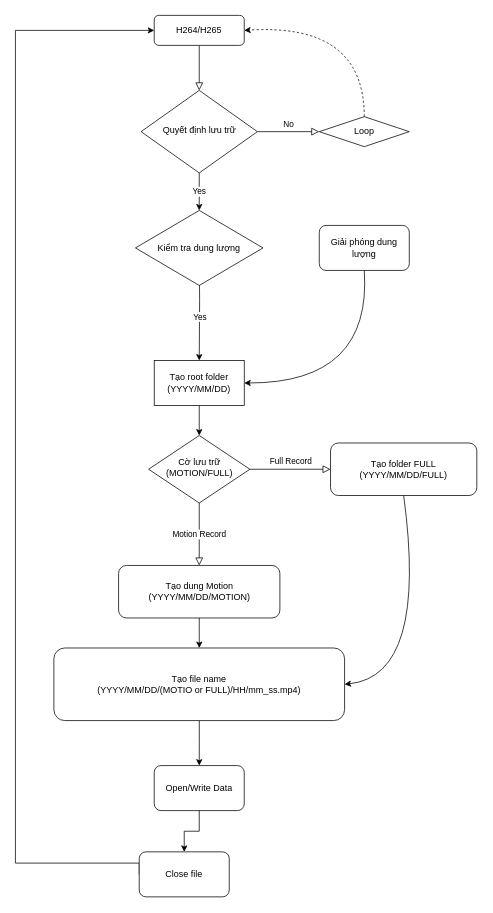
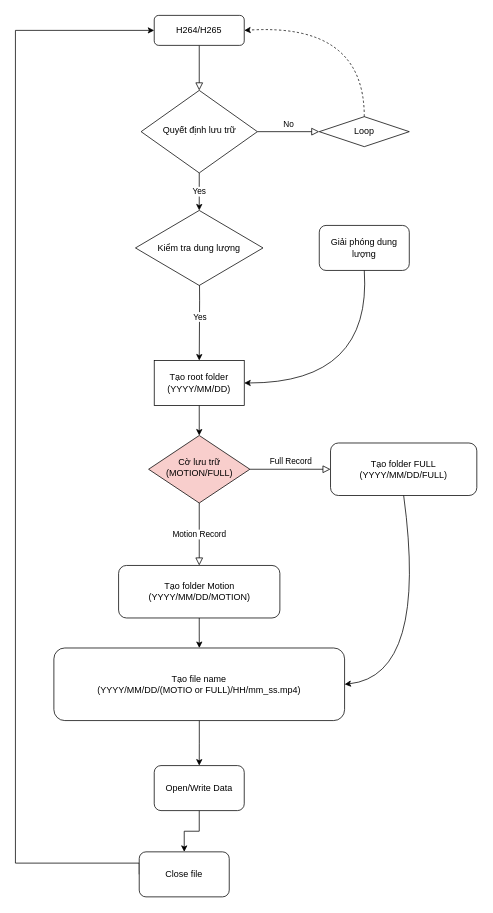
  <mxCell id="0" />
  <mxCell id="1" parent="0" />
  <mxCell id="2" value="" style="rounded=0;html=1;jettySize=auto;orthogonalLoop=1;fontSize=11;endArrow=block;endFill=0;endSize=8;strokeWidth=1;shadow=0;labelBackgroundColor=none;edgeStyle=orthogonalEdgeStyle;" parent="1" source="3" target="7" edge="1"><mxGeometry relative="1" as="geometry" /></mxCell>
  <mxCell id="3" value="H264/H265" style="rounded=1;whiteSpace=wrap;html=1;fontSize=12;glass=0;strokeWidth=1;shadow=0;" parent="1" vertex="1"><mxGeometry x="205" y="20" width="120" height="40" as="geometry" /></mxCell>
  <mxCell id="4" value="No" style="edgeStyle=orthogonalEdgeStyle;rounded=0;html=1;jettySize=auto;orthogonalLoop=1;fontSize=11;endArrow=block;endFill=0;endSize=8;strokeWidth=1;shadow=0;labelBackgroundColor=none;" parent="1" source="7" target="8" edge="1"><mxGeometry y="10" relative="1" as="geometry"><mxPoint as="offset" /></mxGeometry></mxCell>
  <mxCell id="5" value="" style="edgeStyle=orthogonalEdgeStyle;rounded=0;orthogonalLoop=1;jettySize=auto;html=1;" edge="1" parent="1" source="7" target="21"><mxGeometry relative="1" as="geometry" /></mxCell>
  <mxCell id="6" value="Yes&lt;br&gt;" style="edgeLabel;html=1;align=center;verticalAlign=middle;resizable=0;points=[];" vertex="1" connectable="0" parent="5"><mxGeometry x="-0.025" y="-1" relative="1" as="geometry"><mxPoint as="offset" /></mxGeometry></mxCell>
  <mxCell id="7" value="Quyết định lưu trữ" style="rhombus;whiteSpace=wrap;html=1;shadow=0;fontFamily=Helvetica;fontSize=12;align=center;strokeWidth=1;spacing=6;spacingTop=-4;" parent="1" vertex="1"><mxGeometry x="187.5" y="120" width="155" height="110" as="geometry" /></mxCell>
  <mxCell id="8" value="Loop" style="rhombus;whiteSpace=wrap;html=1;fontSize=12;glass=0;strokeWidth=1;shadow=0;" parent="1" vertex="1"><mxGeometry x="425" y="155" width="120" height="40" as="geometry" /></mxCell>
  <mxCell id="9" value="" style="endArrow=classic;html=1;curved=1;entryX=1;entryY=0.5;entryDx=0;entryDy=0;exitX=0.5;exitY=0;exitDx=0;exitDy=0;dashed=1;" edge="1" parent="1" source="8" target="3"><mxGeometry width="50" height="50" relative="1" as="geometry"><mxPoint x="415" y="130" as="sourcePoint" /><mxPoint x="415" y="60" as="targetPoint" /><Array as="points"><mxPoint x="485" y="30" /></Array></mxGeometry></mxCell>
  <mxCell id="10" value="&lt;div style=&quot;text-align: right;&quot;&gt;&lt;br&gt;&lt;/div&gt;" style="rounded=0;html=1;jettySize=auto;orthogonalLoop=1;fontSize=11;endArrow=block;endFill=0;endSize=8;strokeWidth=1;shadow=0;labelBackgroundColor=none;edgeStyle=orthogonalEdgeStyle;exitX=0.5;exitY=1;exitDx=0;exitDy=0;" edge="1" parent="1" source="13" target="15"><mxGeometry x="0.333" y="20" relative="1" as="geometry"><mxPoint as="offset" /><mxPoint x="270" y="680" as="sourcePoint" /></mxGeometry></mxCell>
  <mxCell id="11" value="Motion Record&lt;br&gt;" style="edgeLabel;html=1;align=center;verticalAlign=middle;resizable=0;points=[];" vertex="1" connectable="0" parent="10"><mxGeometry x="-0.009" y="-1" relative="1" as="geometry"><mxPoint as="offset" /></mxGeometry></mxCell>
  <mxCell id="12" value="Full Record" style="edgeStyle=orthogonalEdgeStyle;rounded=0;html=1;jettySize=auto;orthogonalLoop=1;fontSize=11;endArrow=block;endFill=0;endSize=8;strokeWidth=1;shadow=0;labelBackgroundColor=none;" edge="1" parent="1" source="13" target="16"><mxGeometry y="10" relative="1" as="geometry"><mxPoint as="offset" /></mxGeometry></mxCell>
- <mxCell id="13" value="Cờ lưu trữ&lt;br&gt;(MOTION/FULL)" style="rhombus;whiteSpace=wrap;html=1;shadow=0;fontFamily=Helvetica;fontSize=12;align=center;strokeWidth=1;spacing=6;spacingTop=-4;" vertex="1" parent="1"><mxGeometry x="197.5" y="580" width="135" height="90" as="geometry" /></mxCell>
+ <mxCell id="13" value="Cờ lưu trữ&lt;br&gt;(MOTION/FULL)" style="rhombus;whiteSpace=wrap;html=1;shadow=0;fontFamily=Helvetica;fontSize=12;align=center;strokeWidth=1;spacing=6;spacingTop=-4;fillColor=#f8cecc;" vertex="1" parent="1"><mxGeometry x="197.5" y="580" width="135" height="90" as="geometry" /></mxCell>
  <mxCell id="14" value="" style="edgeStyle=orthogonalEdgeStyle;rounded=0;orthogonalLoop=1;jettySize=auto;html=1;" edge="1" parent="1" source="15" target="25"><mxGeometry relative="1" as="geometry" /></mxCell>
- <mxCell id="15" value="Tạo dung Motion&lt;br&gt;(YYYY/MM/DD/MOTION)" style="rounded=1;whiteSpace=wrap;html=1;fontSize=12;glass=0;strokeWidth=1;shadow=0;" vertex="1" parent="1"><mxGeometry x="157.5" y="753.25" width="215" height="70" as="geometry" /></mxCell>
+ <mxCell id="15" value="Tạo folder Motion&lt;br&gt;(YYYY/MM/DD/MOTION)" style="rounded=1;whiteSpace=wrap;html=1;fontSize=12;glass=0;strokeWidth=1;shadow=0;" vertex="1" parent="1"><mxGeometry x="157.5" y="753.25" width="215" height="70" as="geometry" /></mxCell>
  <mxCell id="16" value="Tạo folder FULL&lt;br style=&quot;border-color: var(--border-color);&quot;&gt;(YYYY/MM/DD/FULL)" style="rounded=1;whiteSpace=wrap;html=1;fontSize=12;glass=0;strokeWidth=1;shadow=0;" vertex="1" parent="1"><mxGeometry x="440" y="590" width="195" height="70" as="geometry" /></mxCell>
  <mxCell id="17" value="" style="edgeStyle=orthogonalEdgeStyle;rounded=0;orthogonalLoop=1;jettySize=auto;html=1;" edge="1" parent="1" source="18" target="13"><mxGeometry relative="1" as="geometry" /></mxCell>
  <mxCell id="18" value="Tạo root folder&lt;br&gt;(YYYY/MM/DD)" style="rounded=0;whiteSpace=wrap;html=1;" vertex="1" parent="1"><mxGeometry x="205" y="480" width="120" height="60" as="geometry" /></mxCell>
  <mxCell id="19" value="" style="edgeStyle=orthogonalEdgeStyle;rounded=0;orthogonalLoop=1;jettySize=auto;html=1;" edge="1" parent="1" target="18"><mxGeometry relative="1" as="geometry"><mxPoint x="265" y="320" as="sourcePoint" /></mxGeometry></mxCell>
  <mxCell id="20" value="Yes" style="edgeLabel;html=1;align=center;verticalAlign=middle;resizable=0;points=[];" vertex="1" connectable="0" parent="19"><mxGeometry x="0.265" relative="1" as="geometry"><mxPoint as="offset" /></mxGeometry></mxCell>
  <mxCell id="21" value="Kiểm tra dung lượng" style="rhombus;whiteSpace=wrap;html=1;" vertex="1" parent="1"><mxGeometry x="180" y="280" width="170" height="100" as="geometry" /></mxCell>
  <mxCell id="22" value="Giải phóng dung lượng" style="rounded=1;whiteSpace=wrap;html=1;" vertex="1" parent="1"><mxGeometry x="425" y="300" width="120" height="60" as="geometry" /></mxCell>
  <mxCell id="23" value="" style="endArrow=classic;html=1;exitX=0.5;exitY=1;exitDx=0;exitDy=0;entryX=1;entryY=0.5;entryDx=0;entryDy=0;curved=1;" edge="1" parent="1" source="22" target="18"><mxGeometry width="50" height="50" relative="1" as="geometry"><mxPoint x="435" y="640" as="sourcePoint" /><mxPoint x="485" y="590" as="targetPoint" /><Array as="points"><mxPoint x="495" y="510" /></Array></mxGeometry></mxCell>
  <mxCell id="24" value="" style="edgeStyle=orthogonalEdgeStyle;rounded=0;orthogonalLoop=1;jettySize=auto;html=1;" edge="1" parent="1" source="25" target="28"><mxGeometry relative="1" as="geometry" /></mxCell>
  <mxCell id="25" value="Tạo file name&lt;br&gt;(YYYY/MM/DD/(MOTIO or FULL)/HH/mm_ss.mp4)" style="rounded=1;whiteSpace=wrap;html=1;" vertex="1" parent="1"><mxGeometry x="71.25" y="863.25" width="387.5" height="96.75" as="geometry" /></mxCell>
  <mxCell id="26" value="" style="endArrow=classic;html=1;exitX=0.5;exitY=1;exitDx=0;exitDy=0;entryX=1;entryY=0.5;entryDx=0;entryDy=0;curved=1;" edge="1" parent="1" source="16" target="25"><mxGeometry width="50" height="50" relative="1" as="geometry"><mxPoint x="528.81" y="700" as="sourcePoint" /><mxPoint x="190" y="733.25" as="targetPoint" /><Array as="points"><mxPoint x="570" y="900" /></Array></mxGeometry></mxCell>
  <mxCell id="27" value="" style="edgeStyle=orthogonalEdgeStyle;rounded=0;orthogonalLoop=1;jettySize=auto;html=1;" edge="1" parent="1" source="28" target="30"><mxGeometry relative="1" as="geometry" /></mxCell>
  <mxCell id="28" value="Open/Write Data" style="rounded=1;whiteSpace=wrap;html=1;" vertex="1" parent="1"><mxGeometry x="205" y="1020" width="120" height="60" as="geometry" /></mxCell>
  <mxCell id="29" value="" style="edgeStyle=orthogonalEdgeStyle;orthogonalLoop=1;jettySize=auto;html=1;exitX=0;exitY=0.5;exitDx=0;exitDy=0;rounded=0;entryX=0;entryY=0.5;entryDx=0;entryDy=0;" edge="1" parent="1" source="30" target="3"><mxGeometry relative="1" as="geometry"><mxPoint x="305" y="1220" as="sourcePoint" /><mxPoint x="150" y="40" as="targetPoint" /><Array as="points"><mxPoint x="20" y="1150" /><mxPoint x="20" y="40" /></Array></mxGeometry></mxCell>
  <mxCell id="30" value="Close file" style="rounded=1;whiteSpace=wrap;html=1;" vertex="1" parent="1"><mxGeometry x="185" y="1135" width="120" height="60" as="geometry" /></mxCell>
